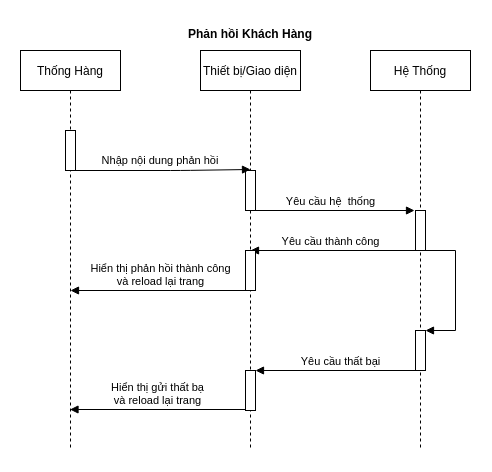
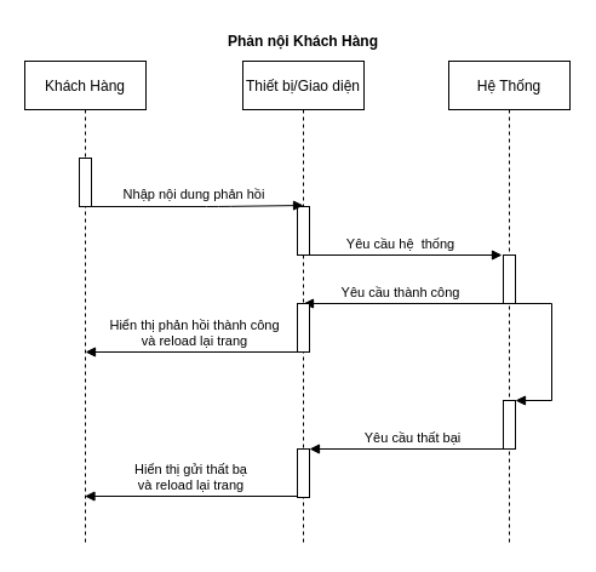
  <mxCell id="0" />
  <mxCell id="1" parent="0" />
- <mxCell id="2" value="Thống Hàng" style="shape=umlLifeline;perimeter=lifelinePerimeter;container=1;collapsible=0;recursiveResize=0;rounded=0;shadow=0;strokeWidth=1;" vertex="1" parent="1"><mxGeometry x="20" y="50" width="100" height="400" as="geometry" /></mxCell>
+ <mxCell id="2" value="Khách Hàng" style="shape=umlLifeline;perimeter=lifelinePerimeter;container=1;collapsible=0;recursiveResize=0;rounded=0;shadow=0;strokeWidth=1;" vertex="1" parent="1"><mxGeometry x="20" y="50" width="100" height="400" as="geometry" /></mxCell>
  <mxCell id="3" value="" style="points=[];perimeter=orthogonalPerimeter;rounded=0;shadow=0;strokeWidth=1;" vertex="1" parent="2"><mxGeometry x="45" y="80" width="10" height="40" as="geometry" /></mxCell>
  <mxCell id="4" value="Thiết bị/Giao diện" style="shape=umlLifeline;perimeter=lifelinePerimeter;container=1;collapsible=0;recursiveResize=0;rounded=0;shadow=0;strokeWidth=1;" vertex="1" parent="1"><mxGeometry x="200" y="50" width="100" height="400" as="geometry" /></mxCell>
  <mxCell id="5" value="" style="points=[];perimeter=orthogonalPerimeter;rounded=0;shadow=0;strokeWidth=1;" vertex="1" parent="4"><mxGeometry x="45" y="120" width="10" height="40" as="geometry" /></mxCell>
  <mxCell id="6" value="Nhập nội dung phản hồi" style="verticalAlign=bottom;endArrow=block;shadow=0;strokeWidth=1;" edge="1" parent="1" source="3"><mxGeometry x="-0.029" y="1" relative="1" as="geometry"><mxPoint x="175" y="130" as="sourcePoint" /><mxPoint x="250" y="169" as="targetPoint" /><Array as="points"><mxPoint x="180" y="170" /></Array><mxPoint as="offset" /></mxGeometry></mxCell>
  <mxCell id="7" value="Hệ Thống" style="shape=umlLifeline;perimeter=lifelinePerimeter;container=1;collapsible=0;recursiveResize=0;rounded=0;shadow=0;strokeWidth=1;" vertex="1" parent="1"><mxGeometry x="370" y="50" width="100" height="400" as="geometry" /></mxCell>
  <mxCell id="8" value="" style="points=[];perimeter=orthogonalPerimeter;rounded=0;shadow=0;strokeWidth=1;" vertex="1" parent="7"><mxGeometry x="45" y="160" width="10" height="40" as="geometry" /></mxCell>
  <mxCell id="9" value="Yêu cầu hệ&amp;nbsp; thống" style="html=1;verticalAlign=bottom;endArrow=block;entryX=-0.1;entryY=0;entryDx=0;entryDy=0;entryPerimeter=0;" edge="1" parent="1" target="8"><mxGeometry x="0.006" width="80" relative="1" as="geometry"><mxPoint x="245" y="210" as="sourcePoint" /><mxPoint x="410" y="210" as="targetPoint" /><mxPoint as="offset" /></mxGeometry></mxCell>
  <mxCell id="10" value="Yêu cầu thành công" style="html=1;verticalAlign=bottom;endArrow=block;exitX=0.5;exitY=1;exitDx=0;exitDy=0;exitPerimeter=0;" edge="1" parent="1" source="8"><mxGeometry x="0.059" width="80" relative="1" as="geometry"><mxPoint x="335" y="250" as="sourcePoint" /><mxPoint x="250" y="250" as="targetPoint" /><mxPoint as="offset" /></mxGeometry></mxCell>
  <mxCell id="11" value="Hiển thị phản hồi thành công&lt;br&gt;và reload lại trang" style="html=1;verticalAlign=bottom;endArrow=block;exitX=0.5;exitY=1;exitDx=0;exitDy=0;exitPerimeter=0;" edge="1" parent="1" source="12"><mxGeometry width="80" relative="1" as="geometry"><mxPoint x="240" y="290" as="sourcePoint" /><mxPoint x="70" y="290" as="targetPoint" /><mxPoint as="offset" /></mxGeometry></mxCell>
  <mxCell id="12" value="" style="points=[];perimeter=orthogonalPerimeter;rounded=0;shadow=0;strokeWidth=1;" vertex="1" parent="1"><mxGeometry x="245" y="250" width="10" height="40" as="geometry" /></mxCell>
  <mxCell id="13" value="" style="html=1;points=[];perimeter=orthogonalPerimeter;" vertex="1" parent="1"><mxGeometry x="415" y="330" width="10" height="40" as="geometry" /></mxCell>
  <mxCell id="14" value="" style="edgeStyle=orthogonalEdgeStyle;html=1;align=left;spacingLeft=2;endArrow=block;rounded=0;entryX=1;entryY=0;" edge="1" parent="1" target="13"><mxGeometry y="85" relative="1" as="geometry"><mxPoint x="425" y="250" as="sourcePoint" /><Array as="points"><mxPoint x="455" y="250" /><mxPoint x="455" y="330" /></Array><mxPoint as="offset" /></mxGeometry></mxCell>
  <mxCell id="15" value="Yêu cầu thất bại" style="html=1;verticalAlign=bottom;endArrow=block;exitX=0.5;exitY=1;exitDx=0;exitDy=0;exitPerimeter=0;" edge="1" parent="1"><mxGeometry width="80" relative="1" as="geometry"><mxPoint x="425" y="370" as="sourcePoint" /><mxPoint x="255" y="370" as="targetPoint" /><mxPoint as="offset" /></mxGeometry></mxCell>
  <mxCell id="16" value="" style="points=[];perimeter=orthogonalPerimeter;rounded=0;shadow=0;strokeWidth=1;" vertex="1" parent="1"><mxGeometry x="245" y="370" width="10" height="40" as="geometry" /></mxCell>
  <mxCell id="17" value="Hiển thị gửi thất bạ&lt;br&gt;và reload lại trang" style="html=1;verticalAlign=bottom;endArrow=block;exitX=0.5;exitY=1;exitDx=0;exitDy=0;exitPerimeter=0;" edge="1" parent="1" target="2"><mxGeometry width="80" relative="1" as="geometry"><mxPoint x="245" y="409" as="sourcePoint" /><mxPoint x="75" y="409" as="targetPoint" /><mxPoint as="offset" /></mxGeometry></mxCell>
- <mxCell id="18" value="Phản hồi Khách Hàng" style="text;align=center;fontStyle=1;verticalAlign=middle;spacingLeft=3;spacingRight=3;strokeColor=none;rotatable=0;points=[[0,0.5],[1,0.5]];portConstraint=eastwest;" vertex="1" parent="1"><mxGeometry x="210" y="20" width="80" height="26" as="geometry" /></mxCell>
+ <mxCell id="18" value="Phản nội Khách Hàng" style="text;align=center;fontStyle=1;verticalAlign=middle;spacingLeft=3;spacingRight=3;strokeColor=none;rotatable=0;points=[[0,0.5],[1,0.5]];portConstraint=eastwest;" vertex="1" parent="1"><mxGeometry x="210" y="20" width="80" height="26" as="geometry" /></mxCell>
